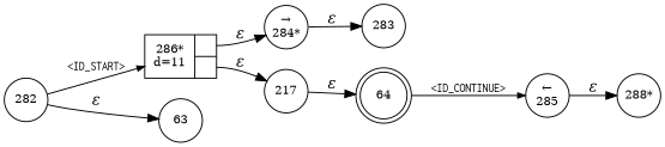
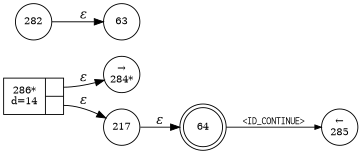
  digraph {
    rankdir=LR
    node [fixedsize=true fontsize=11 shape=circle peripheries=1]
    edge [fontname="Times-Italic"]
    n1 [label=64 shape=doublecircle width=.6 peripheries=""]
    n2 [label="&larr;\n285" width=.55]
-   n3 [label="288*" width=.55]
-   n4 [fixedsize=false label="{286*\nd=11|{<p0>|<p1>}}" shape=record]
+   n4 [fixedsize=false label="{286*\nd=14|{<p0>|<p1>}}" shape=record]
    n5 [label="&rarr;\n284*" width=.55]
    n6 [label=217 width=.55]
    n7 [label=282 width=.55]
    n8 [label=63 width=.55]
-   n9 [label=283 width=.55]
    n1 -> n2 [arrowhead=normal arrowsize=.7 fontname=Courier fontsize=11 label="<ID_CONTINUE>"]
-   n2 -> n3 [label="&epsilon;"]
    n4 -> n5 [label="&epsilon;" tailport=p0]
    n4 -> n6 [label="&epsilon;" tailport=p1]
-   n5 -> n9 [label="&epsilon;"]
    n6 -> n1 [label="&epsilon;"]
-   n7 -> n4 [arrowhead=normal arrowsize=.7 fontname=Courier fontsize=11 label="<ID_START>"]
    n7 -> n8 [label="&epsilon;"]
  }
